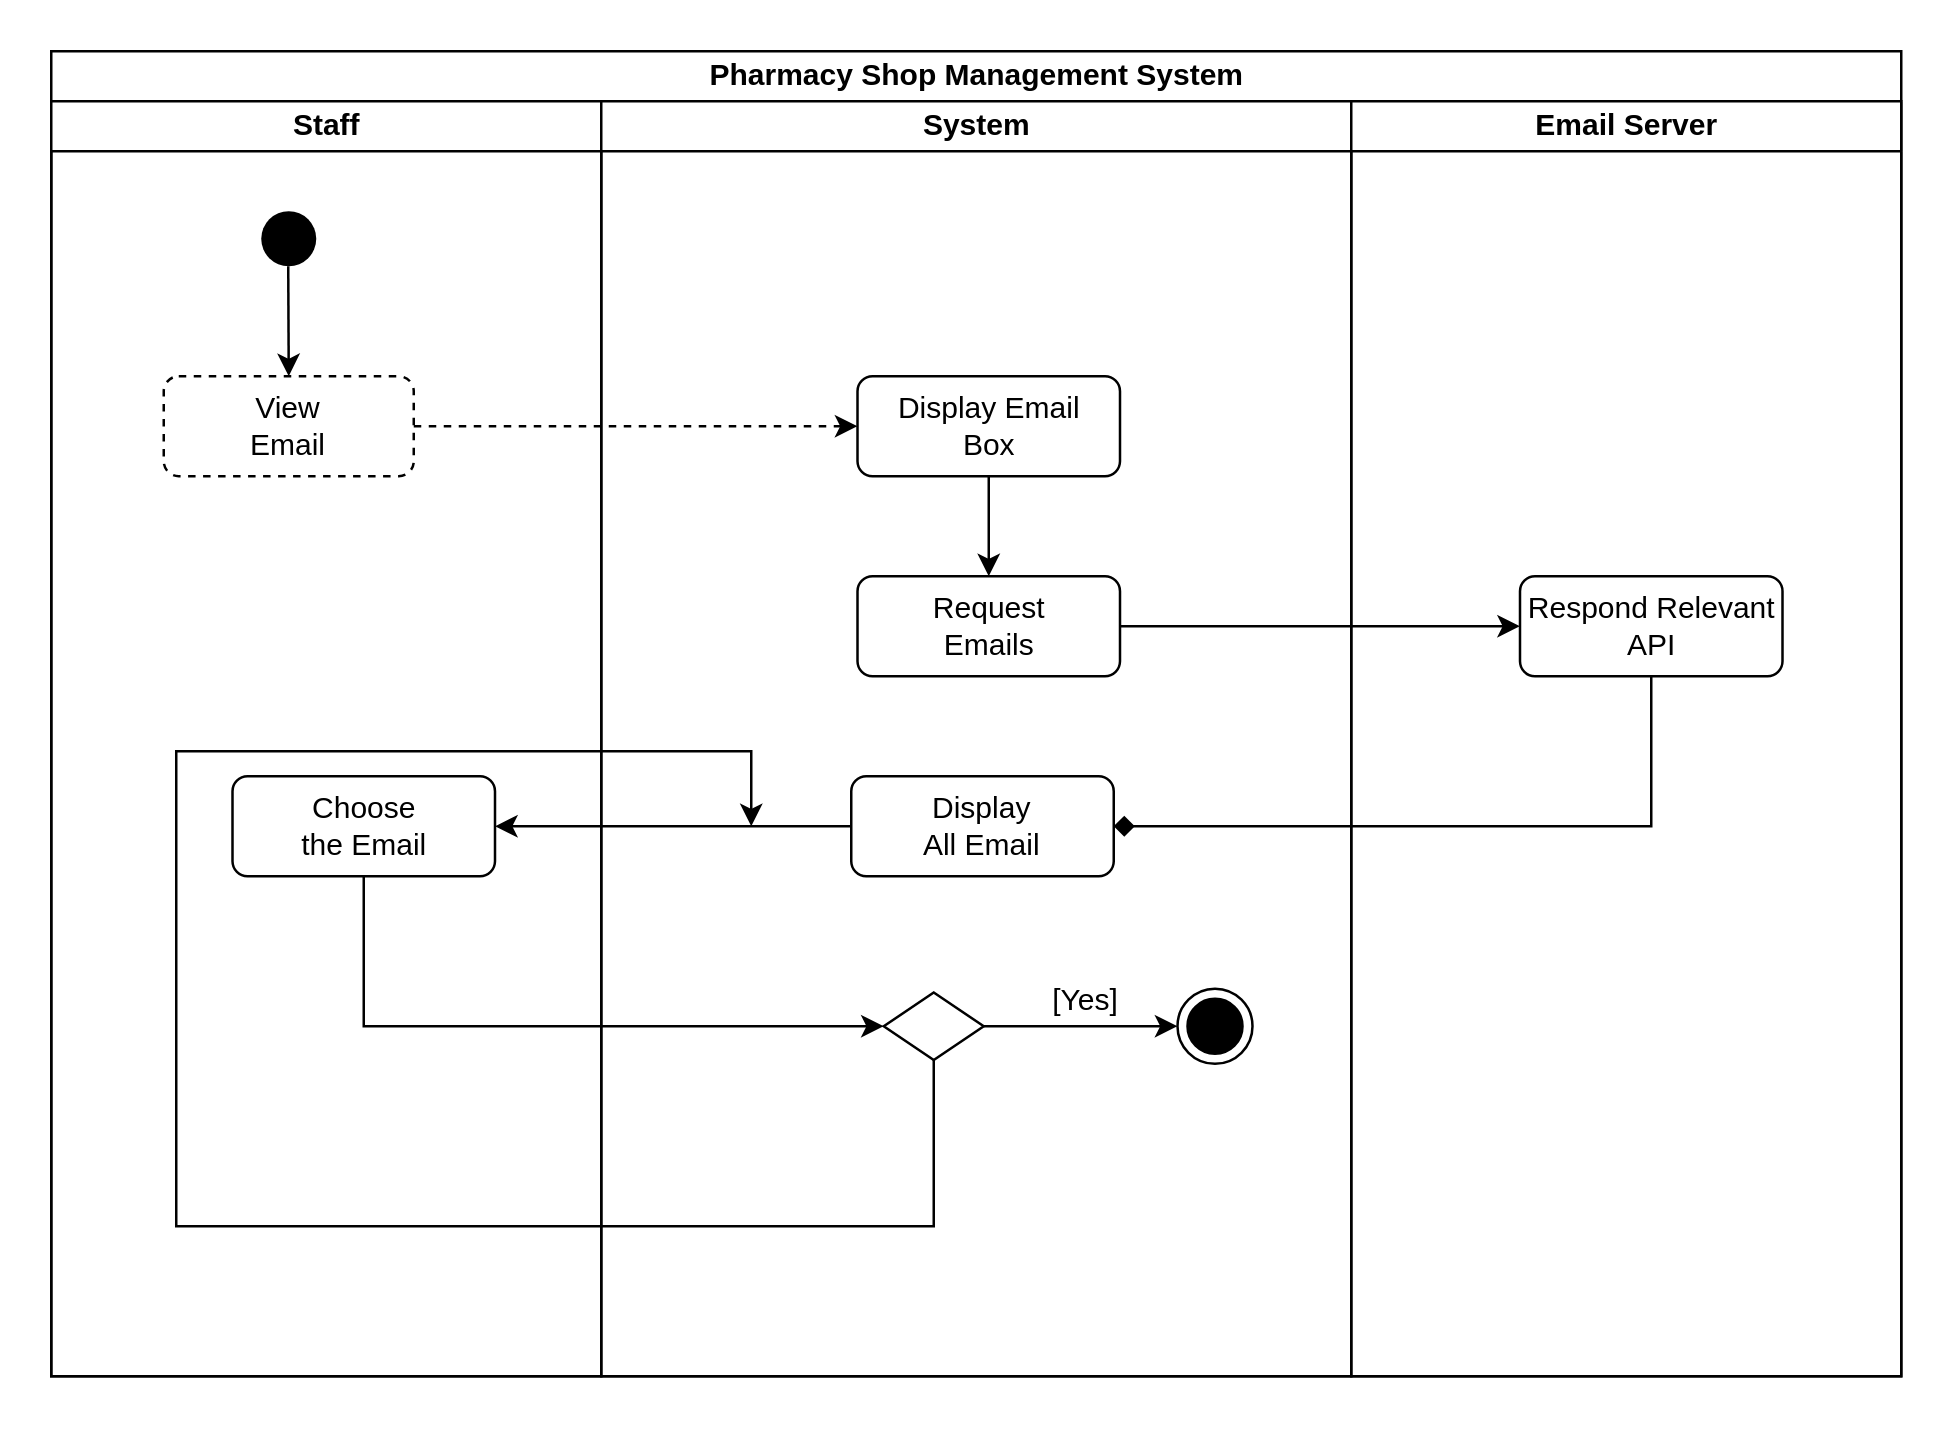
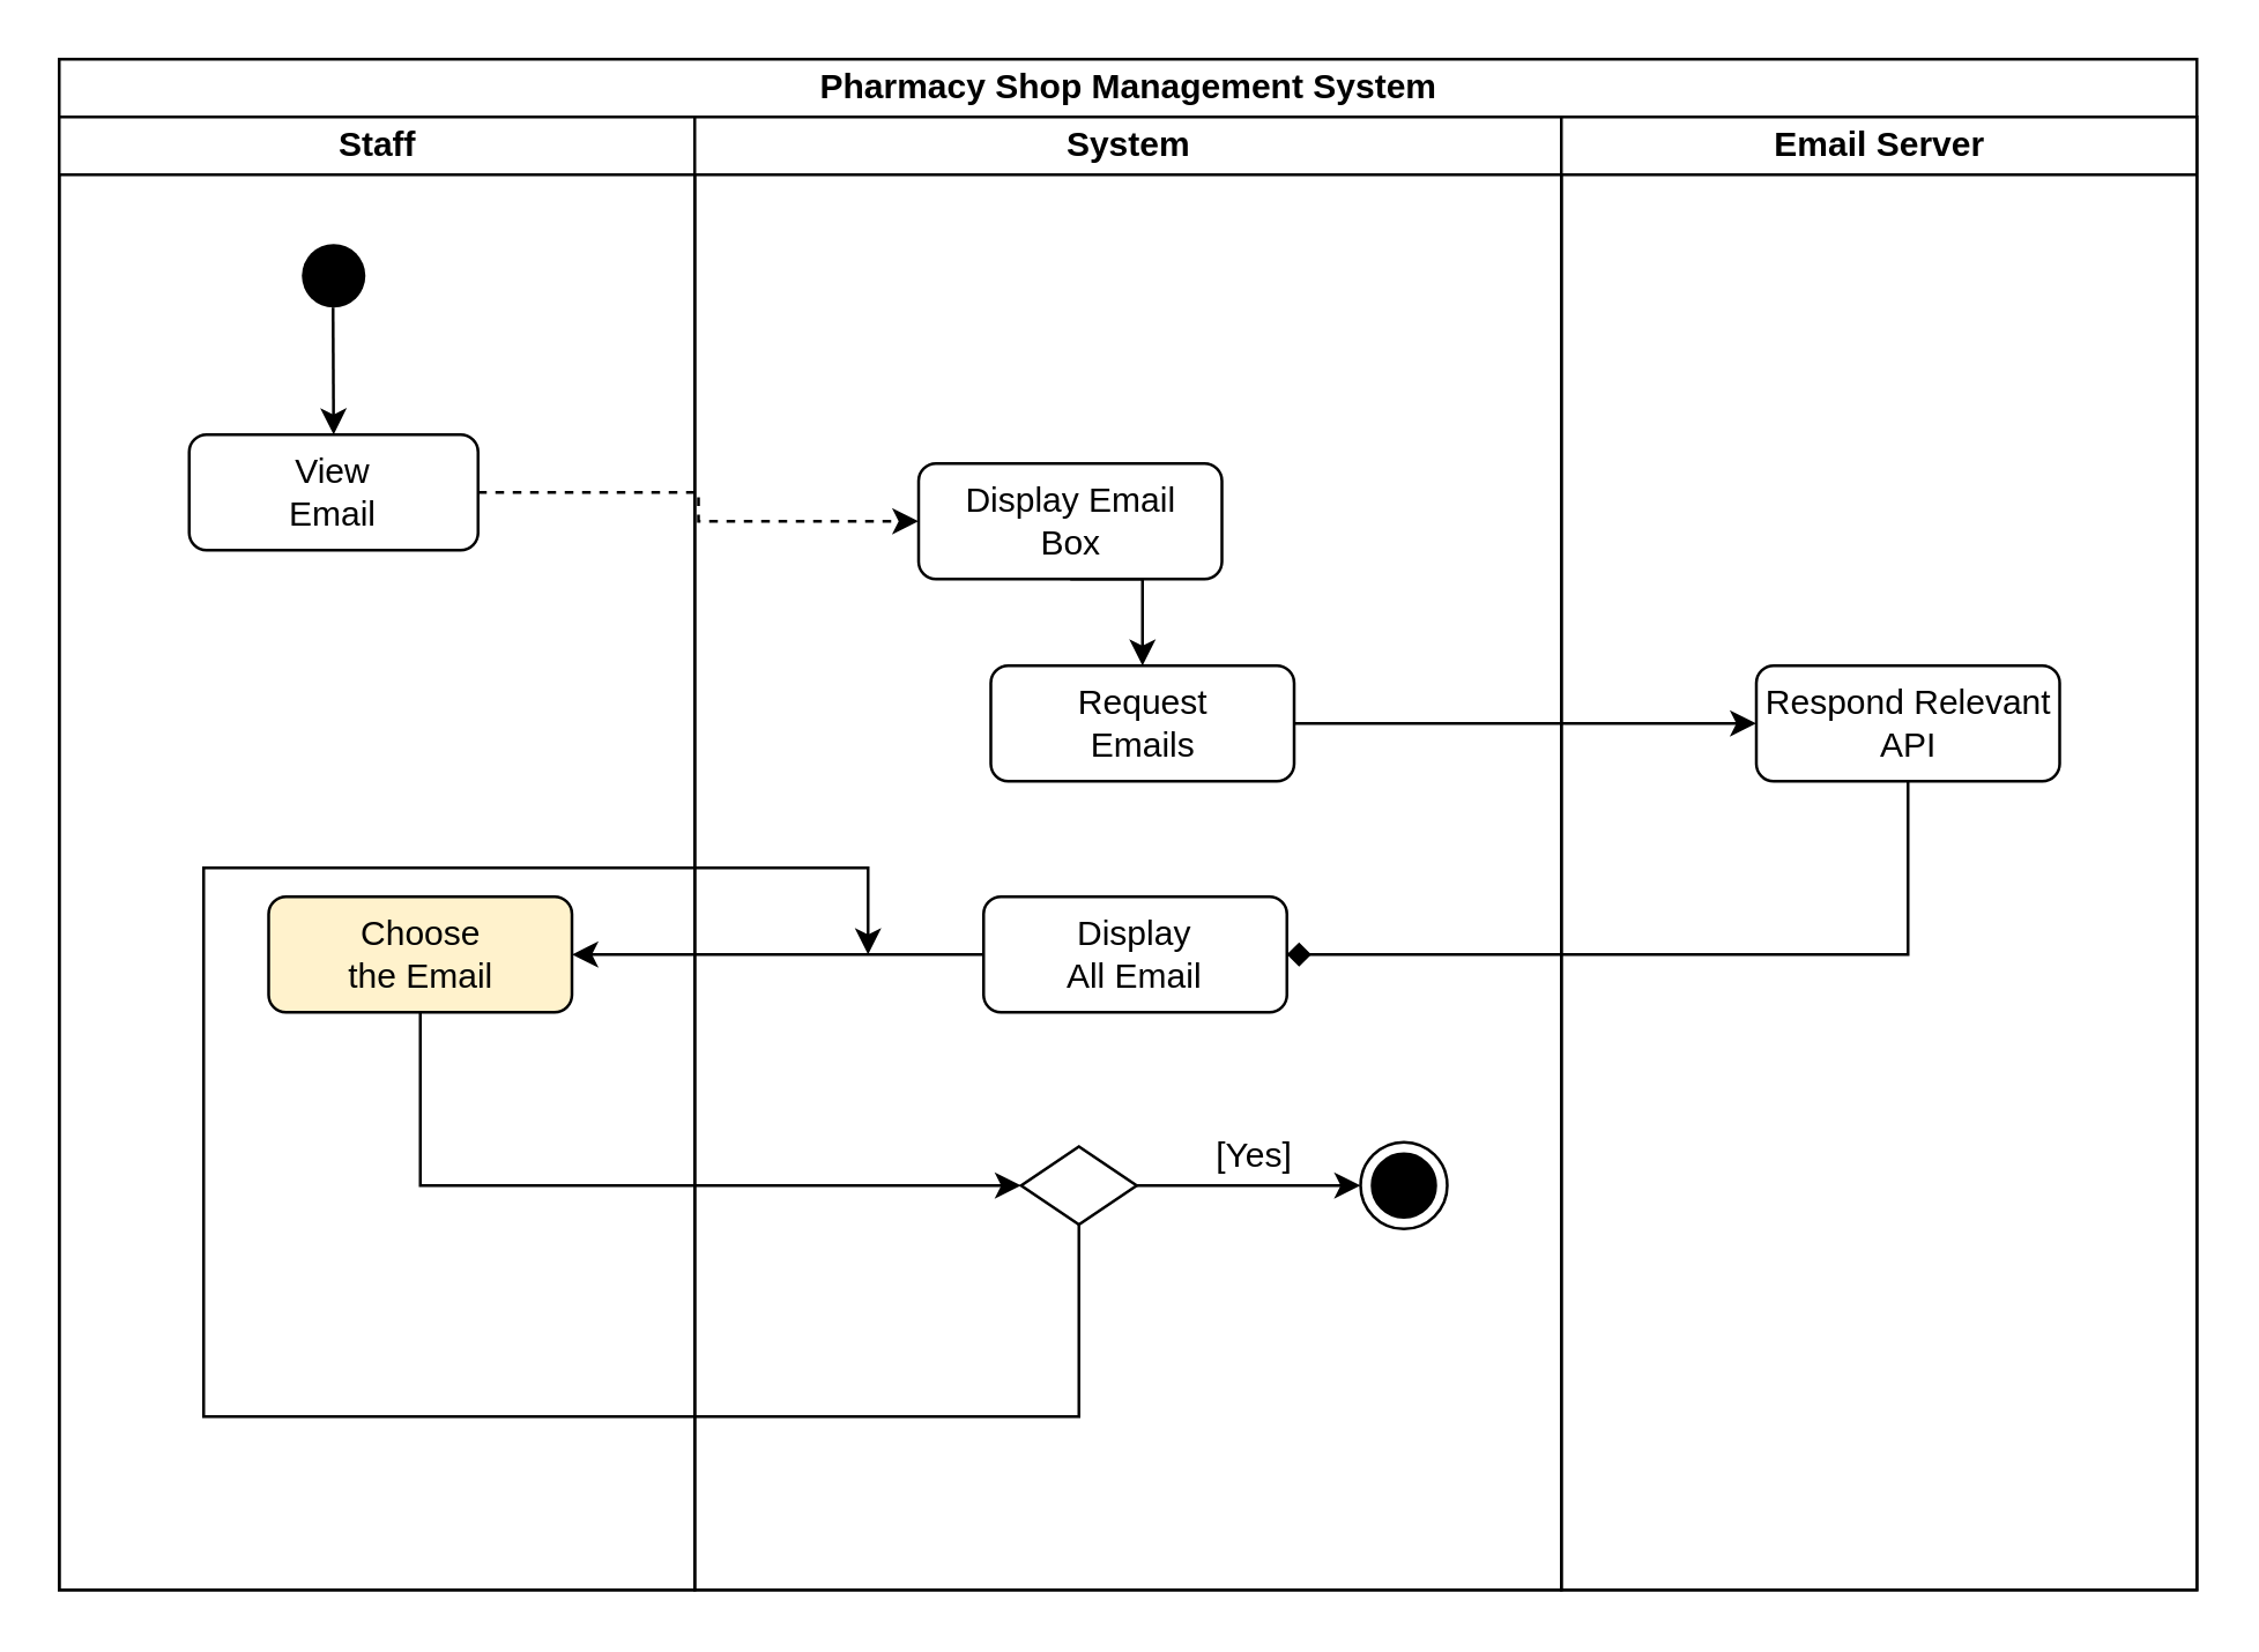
  <mxCell id="0" />
  <mxCell id="1" parent="0" />
  <mxCell id="2" value="Pharmacy Shop Management System" style="swimlane;childLayout=stackLayout;resizeParent=1;resizeParentMax=0;startSize=20;html=1;" parent="1" vertex="1"><mxGeometry x="20" y="20" width="740" height="530" as="geometry" /></mxCell>
  <mxCell id="3" value="Staff" style="swimlane;startSize=20;html=1;" parent="2" vertex="1"><mxGeometry y="20" width="220" height="510" as="geometry" /></mxCell>
  <mxCell id="4" style="rounded=0;orthogonalLoop=1;jettySize=auto;html=1;exitX=0.493;exitY=0.867;exitDx=0;exitDy=0;entryX=0.5;entryY=0;entryDx=0;entryDy=0;exitPerimeter=0;" parent="3" source="5" target="6" edge="1"><mxGeometry relative="1" as="geometry" /></mxCell>
  <mxCell id="5" value="" style="ellipse;shape=startState;fillColor=#000000;strokeColor=none;" parent="3" vertex="1"><mxGeometry x="80" y="40" width="30" height="30" as="geometry" /></mxCell>
- <mxCell id="6" value="View&lt;br&gt;Email" style="rounded=1;whiteSpace=wrap;html=1;dashed=1;" parent="3" vertex="1"><mxGeometry x="45" y="110" width="100" height="40" as="geometry" /></mxCell>
- <mxCell id="7" value="Choose&lt;br&gt;the Email" style="rounded=1;whiteSpace=wrap;html=1;" parent="3" vertex="1"><mxGeometry x="72.5" y="270" width="105" height="40" as="geometry" /></mxCell>
+ <mxCell id="6" value="View&lt;br&gt;Email" style="rounded=1;whiteSpace=wrap;html=1;" parent="3" vertex="1"><mxGeometry x="45" y="110" width="100" height="40" as="geometry" /></mxCell>
+ <mxCell id="7" value="Choose&lt;br&gt;the Email" style="rounded=1;whiteSpace=wrap;html=1;fillColor=#fff2cc;" parent="3" vertex="1"><mxGeometry x="72.5" y="270" width="105" height="40" as="geometry" /></mxCell>
  <mxCell id="8" style="edgeStyle=orthogonalEdgeStyle;rounded=0;orthogonalLoop=1;jettySize=auto;html=1;exitX=0;exitY=0.5;exitDx=0;exitDy=0;" parent="2" source="13" target="7" edge="1"><mxGeometry relative="1" as="geometry" /></mxCell>
  <mxCell id="9" style="edgeStyle=orthogonalEdgeStyle;rounded=0;orthogonalLoop=1;jettySize=auto;html=1;exitX=0.5;exitY=1;exitDx=0;exitDy=0;entryX=0;entryY=0.5;entryDx=0;entryDy=0;" edge="1" parent="2" source="7" target="15"><mxGeometry relative="1" as="geometry" /></mxCell>
  <mxCell id="10" value="System" style="swimlane;startSize=20;html=1;" parent="2" vertex="1"><mxGeometry x="220" y="20" width="300" height="510" as="geometry" /></mxCell>
  <mxCell id="11" value="[Yes]" style="text;html=1;strokeColor=none;fillColor=none;align=center;verticalAlign=middle;whiteSpace=wrap;rounded=0;" parent="10" vertex="1"><mxGeometry x="155.5" y="345" width="76" height="30" as="geometry" /></mxCell>
  <mxCell id="12" style="rounded=0;orthogonalLoop=1;jettySize=auto;html=1;exitX=0.5;exitY=1;exitDx=0;exitDy=0;" parent="10" source="15" edge="1"><mxGeometry relative="1" as="geometry"><mxPoint x="60" y="290" as="targetPoint" /><Array as="points"><mxPoint x="133" y="450" /><mxPoint x="-170" y="450" /><mxPoint x="-170" y="260" /><mxPoint x="60" y="260" /></Array></mxGeometry></mxCell>
  <mxCell id="13" value="Display&lt;br&gt;All Email" style="rounded=1;whiteSpace=wrap;html=1;" parent="10" vertex="1"><mxGeometry x="100" y="270" width="105" height="40" as="geometry" /></mxCell>
  <mxCell id="14" style="rounded=0;orthogonalLoop=1;jettySize=auto;html=1;exitX=1;exitY=0.5;exitDx=0;exitDy=0;entryX=0;entryY=0.5;entryDx=0;entryDy=0;" parent="10" source="15" target="16" edge="1"><mxGeometry relative="1" as="geometry" /></mxCell>
  <mxCell id="15" value="" style="rhombus;whiteSpace=wrap;html=1;" parent="10" vertex="1"><mxGeometry x="113" y="356.5" width="40" height="27" as="geometry" /></mxCell>
  <mxCell id="16" value="" style="ellipse;html=1;shape=endState;fillColor=#000000;strokeColor=#000000;" parent="10" vertex="1"><mxGeometry x="230.5" y="355" width="30" height="30" as="geometry" /></mxCell>
- <mxCell id="17" value="Display Email &lt;br&gt;Box" style="rounded=1;whiteSpace=wrap;html=1;" vertex="1" parent="10"><mxGeometry x="102.5" y="110" width="105" height="40" as="geometry" /></mxCell>
+ <mxCell id="17" value="Display Email &lt;br&gt;Box" style="rounded=1;whiteSpace=wrap;html=1;" vertex="1" parent="10"><mxGeometry x="77.5" y="120" width="105" height="40" as="geometry" /></mxCell>
  <mxCell id="18" value="Request &lt;br&gt;Emails" style="rounded=1;whiteSpace=wrap;html=1;" vertex="1" parent="10"><mxGeometry x="102.5" y="190" width="105" height="40" as="geometry" /></mxCell>
  <mxCell id="19" style="edgeStyle=orthogonalEdgeStyle;rounded=0;orthogonalLoop=1;jettySize=auto;html=1;exitX=0.5;exitY=1;exitDx=0;exitDy=0;entryX=0.5;entryY=0;entryDx=0;entryDy=0;" edge="1" parent="10" source="17" target="18"><mxGeometry relative="1" as="geometry" /></mxCell>
  <mxCell id="20" style="edgeStyle=orthogonalEdgeStyle;rounded=0;orthogonalLoop=1;jettySize=auto;html=1;exitX=1;exitY=0.5;exitDx=0;exitDy=0;dashed=1;" edge="1" parent="2" source="6" target="17"><mxGeometry relative="1" as="geometry" /></mxCell>
  <mxCell id="21" value="Email Server" style="swimlane;startSize=20;html=1;" parent="2" vertex="1"><mxGeometry x="520" y="20" width="220" height="510" as="geometry" /></mxCell>
  <mxCell id="22" value="Respond Relevant API" style="rounded=1;whiteSpace=wrap;html=1;" vertex="1" parent="21"><mxGeometry x="67.5" y="190" width="105" height="40" as="geometry" /></mxCell>
  <mxCell id="23" style="edgeStyle=orthogonalEdgeStyle;rounded=0;orthogonalLoop=1;jettySize=auto;html=1;exitX=1;exitY=0.5;exitDx=0;exitDy=0;" edge="1" parent="2" source="18" target="22"><mxGeometry relative="1" as="geometry" /></mxCell>
  <mxCell id="24" style="edgeStyle=orthogonalEdgeStyle;rounded=0;orthogonalLoop=1;jettySize=auto;html=1;exitX=0.5;exitY=1;exitDx=0;exitDy=0;entryX=1;entryY=0.5;entryDx=0;entryDy=0;endArrow=diamond;" edge="1" parent="2" source="22" target="13"><mxGeometry relative="1" as="geometry" /></mxCell>
